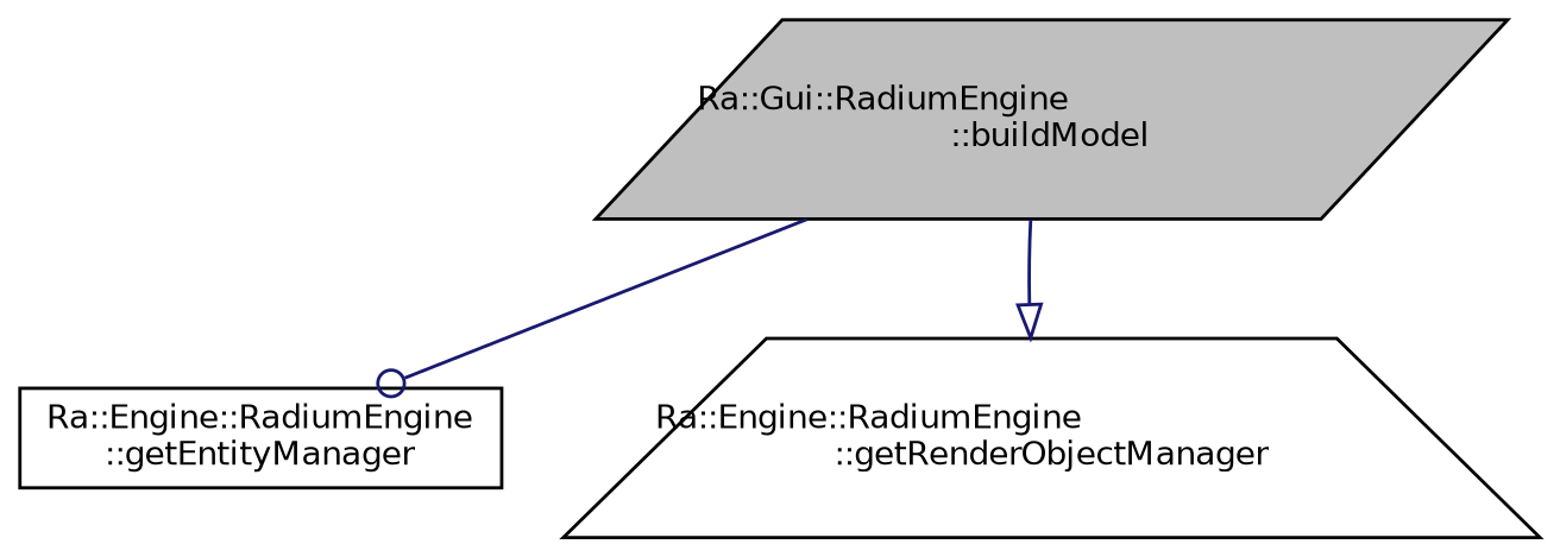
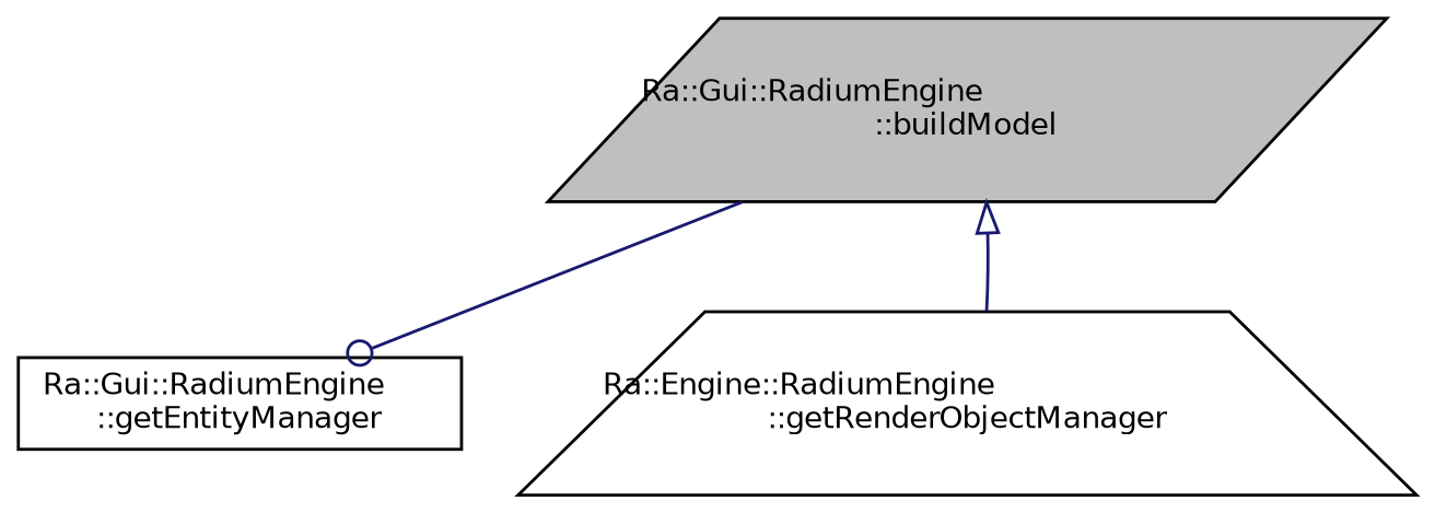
  digraph {
    rankdir=TB
    node [color=black fillcolor=white fontname=Helvetica fontsize=10 style=filled]
    edge [color=midnightblue fontname=Helvetica fontsize=10 labelfontname=Helvetica labelfontsize=10 style=solid]
    n1 [fillcolor=grey75 fontcolor=black height=0.2 label="Ra::Gui::RadiumEngine\l::buildModel" shape=parallelogram width=0.4]
-   n2 [height=0.2 label="Ra::Engine::RadiumEngine\l::getEntityManager" shape=box width=0.4]
+   n2 [height=0.2 label="Ra::Gui::RadiumEngine\l::getEntityManager" shape=box width=0.4]
    n3 [height=0.2 label="Ra::Engine::RadiumEngine\l::getRenderObjectManager" shape=trapezium width=0.4]
    n1 -> n2 [arrowhead=odot]
-   n1 -> n3 [arrowhead=onormal]
+   n3 -> n1 [arrowhead=onormal]
  }
